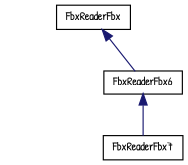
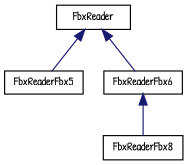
  digraph {
    fontname="Patrick Hand"
    rankdir=TB
    node [color=black fillcolor=white fontname="Patrick Hand" fontsize=10 shape=record style=filled]
    edge [color=midnightblue dir=back fontname="Patrick Hand" fontsize=10 labelfontname=Helvetica labelfontsize=10 style=solid]
-   n1 [height=0.2 label=FbxReaderFbx width=0.4]
+   n1 [height=0.2 label=FbxReader width=0.4]
+   n2 [height=0.2 label=FbxReaderFbx5 width=0.4]
    n3 [height=0.2 label=FbxReaderFbx6 width=0.4]
-   n4 [height=0.2 label=FbxReaderFbx7 width=0.4]
+   n4 [height=0.2 label=FbxReaderFbx8 width=0.4]
+   n1 -> n2
    n1 -> n3
    n3 -> n4
  }
